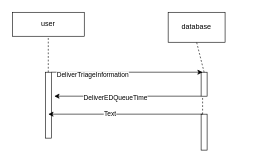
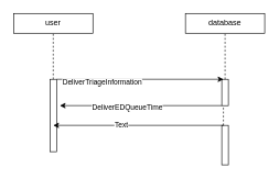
  <mxCell id="0" />
  <mxCell id="1" parent="0" />
- <mxCell id="2" value="&lt;div&gt;database&lt;/div&gt;" style="rounded=0;whiteSpace=wrap;html=1;" vertex="1" parent="1"><mxGeometry x="280" y="20" width="95" height="50" as="geometry" /></mxCell>
- <mxCell id="3" value="user" style="rounded=0;whiteSpace=wrap;html=1;" vertex="1" parent="1"><mxGeometry x="20" y="20" width="120" height="40" as="geometry" /></mxCell>
+ <mxCell id="2" value="&lt;div&gt;database&lt;/div&gt;" style="rounded=0;whiteSpace=wrap;html=1;" vertex="1" parent="1"><mxGeometry x="280" y="20" width="120" height="30" as="geometry" /></mxCell>
+ <mxCell id="3" value="user" style="rounded=0;whiteSpace=wrap;html=1;" vertex="1" parent="1"><mxGeometry x="20" y="20" width="120" height="30" as="geometry" /></mxCell>
  <mxCell id="4" value="" style="rounded=0;whiteSpace=wrap;html=1;" vertex="1" parent="1"><mxGeometry x="75" y="120" width="10" height="110" as="geometry" /></mxCell>
  <mxCell id="5" value="" style="rounded=0;whiteSpace=wrap;html=1;" vertex="1" parent="1"><mxGeometry x="335" y="120" width="10" height="40" as="geometry" /></mxCell>
  <mxCell id="6" value="" style="endArrow=none;dashed=1;html=1;rounded=0;entryX=0.5;entryY=1;entryDx=0;entryDy=0;exitX=0.5;exitY=0;exitDx=0;exitDy=0;" edge="1" parent="1" source="4" target="3"><mxGeometry width="50" height="50" relative="1" as="geometry"><mxPoint x="280" y="320" as="sourcePoint" /><mxPoint x="330" y="270" as="targetPoint" /></mxGeometry></mxCell>
  <mxCell id="7" value="" style="endArrow=none;dashed=1;html=1;rounded=0;entryX=0.5;entryY=1;entryDx=0;entryDy=0;exitX=0.5;exitY=0;exitDx=0;exitDy=0;" edge="1" parent="1" source="5" target="2"><mxGeometry width="50" height="50" relative="1" as="geometry"><mxPoint x="280" y="320" as="sourcePoint" /><mxPoint x="330" y="270" as="targetPoint" /></mxGeometry></mxCell>
  <mxCell id="8" value="" style="endArrow=classic;html=1;rounded=0;exitX=1;exitY=0;exitDx=0;exitDy=0;entryX=0.25;entryY=0;entryDx=0;entryDy=0;" edge="1" parent="1" source="4" target="5"><mxGeometry width="50" height="50" relative="1" as="geometry"><mxPoint x="280" y="320" as="sourcePoint" /><mxPoint x="330" y="270" as="targetPoint" /></mxGeometry></mxCell>
  <mxCell id="9" value="&lt;div&gt;DeliverTriageInformation&lt;/div&gt;" style="edgeLabel;html=1;align=center;verticalAlign=middle;resizable=0;points=[];" vertex="1" connectable="0" parent="8"><mxGeometry x="-0.461" y="-4" relative="1" as="geometry"><mxPoint as="offset" /></mxGeometry></mxCell>
  <mxCell id="10" value="" style="endArrow=classic;html=1;rounded=0;exitX=0;exitY=1;exitDx=0;exitDy=0;" edge="1" parent="1" source="5"><mxGeometry width="50" height="50" relative="1" as="geometry"><mxPoint x="280" y="320" as="sourcePoint" /><mxPoint x="90" y="160" as="targetPoint" /></mxGeometry></mxCell>
  <mxCell id="11" value="DeliverEDQueueTime" style="edgeLabel;html=1;align=center;verticalAlign=middle;resizable=0;points=[];" vertex="1" connectable="0" parent="10"><mxGeometry x="0.175" y="2" relative="1" as="geometry"><mxPoint as="offset" /></mxGeometry></mxCell>
  <mxCell id="12" value="" style="rounded=0;whiteSpace=wrap;html=1;" vertex="1" parent="1"><mxGeometry x="335" y="190" width="10" height="60" as="geometry" /></mxCell>
  <mxCell id="13" value="" style="endArrow=none;dashed=1;html=1;rounded=0;entryX=0.25;entryY=1;entryDx=0;entryDy=0;exitX=0.25;exitY=0;exitDx=0;exitDy=0;" edge="1" parent="1" source="12" target="5"><mxGeometry width="50" height="50" relative="1" as="geometry"><mxPoint x="280" y="320" as="sourcePoint" /><mxPoint x="330" y="270" as="targetPoint" /></mxGeometry></mxCell>
  <mxCell id="14" value="" style="endArrow=classic;html=1;rounded=0;exitX=0.25;exitY=0;exitDx=0;exitDy=0;" edge="1" parent="1" source="12"><mxGeometry width="50" height="50" relative="1" as="geometry"><mxPoint x="280" y="320" as="sourcePoint" /><mxPoint x="80" y="190" as="targetPoint" /></mxGeometry></mxCell>
  <mxCell id="15" value="Text" style="edgeLabel;html=1;align=center;verticalAlign=middle;resizable=0;points=[];" vertex="1" connectable="0" parent="14"><mxGeometry x="0.208" y="-1" relative="1" as="geometry"><mxPoint x="1" as="offset" /></mxGeometry></mxCell>
